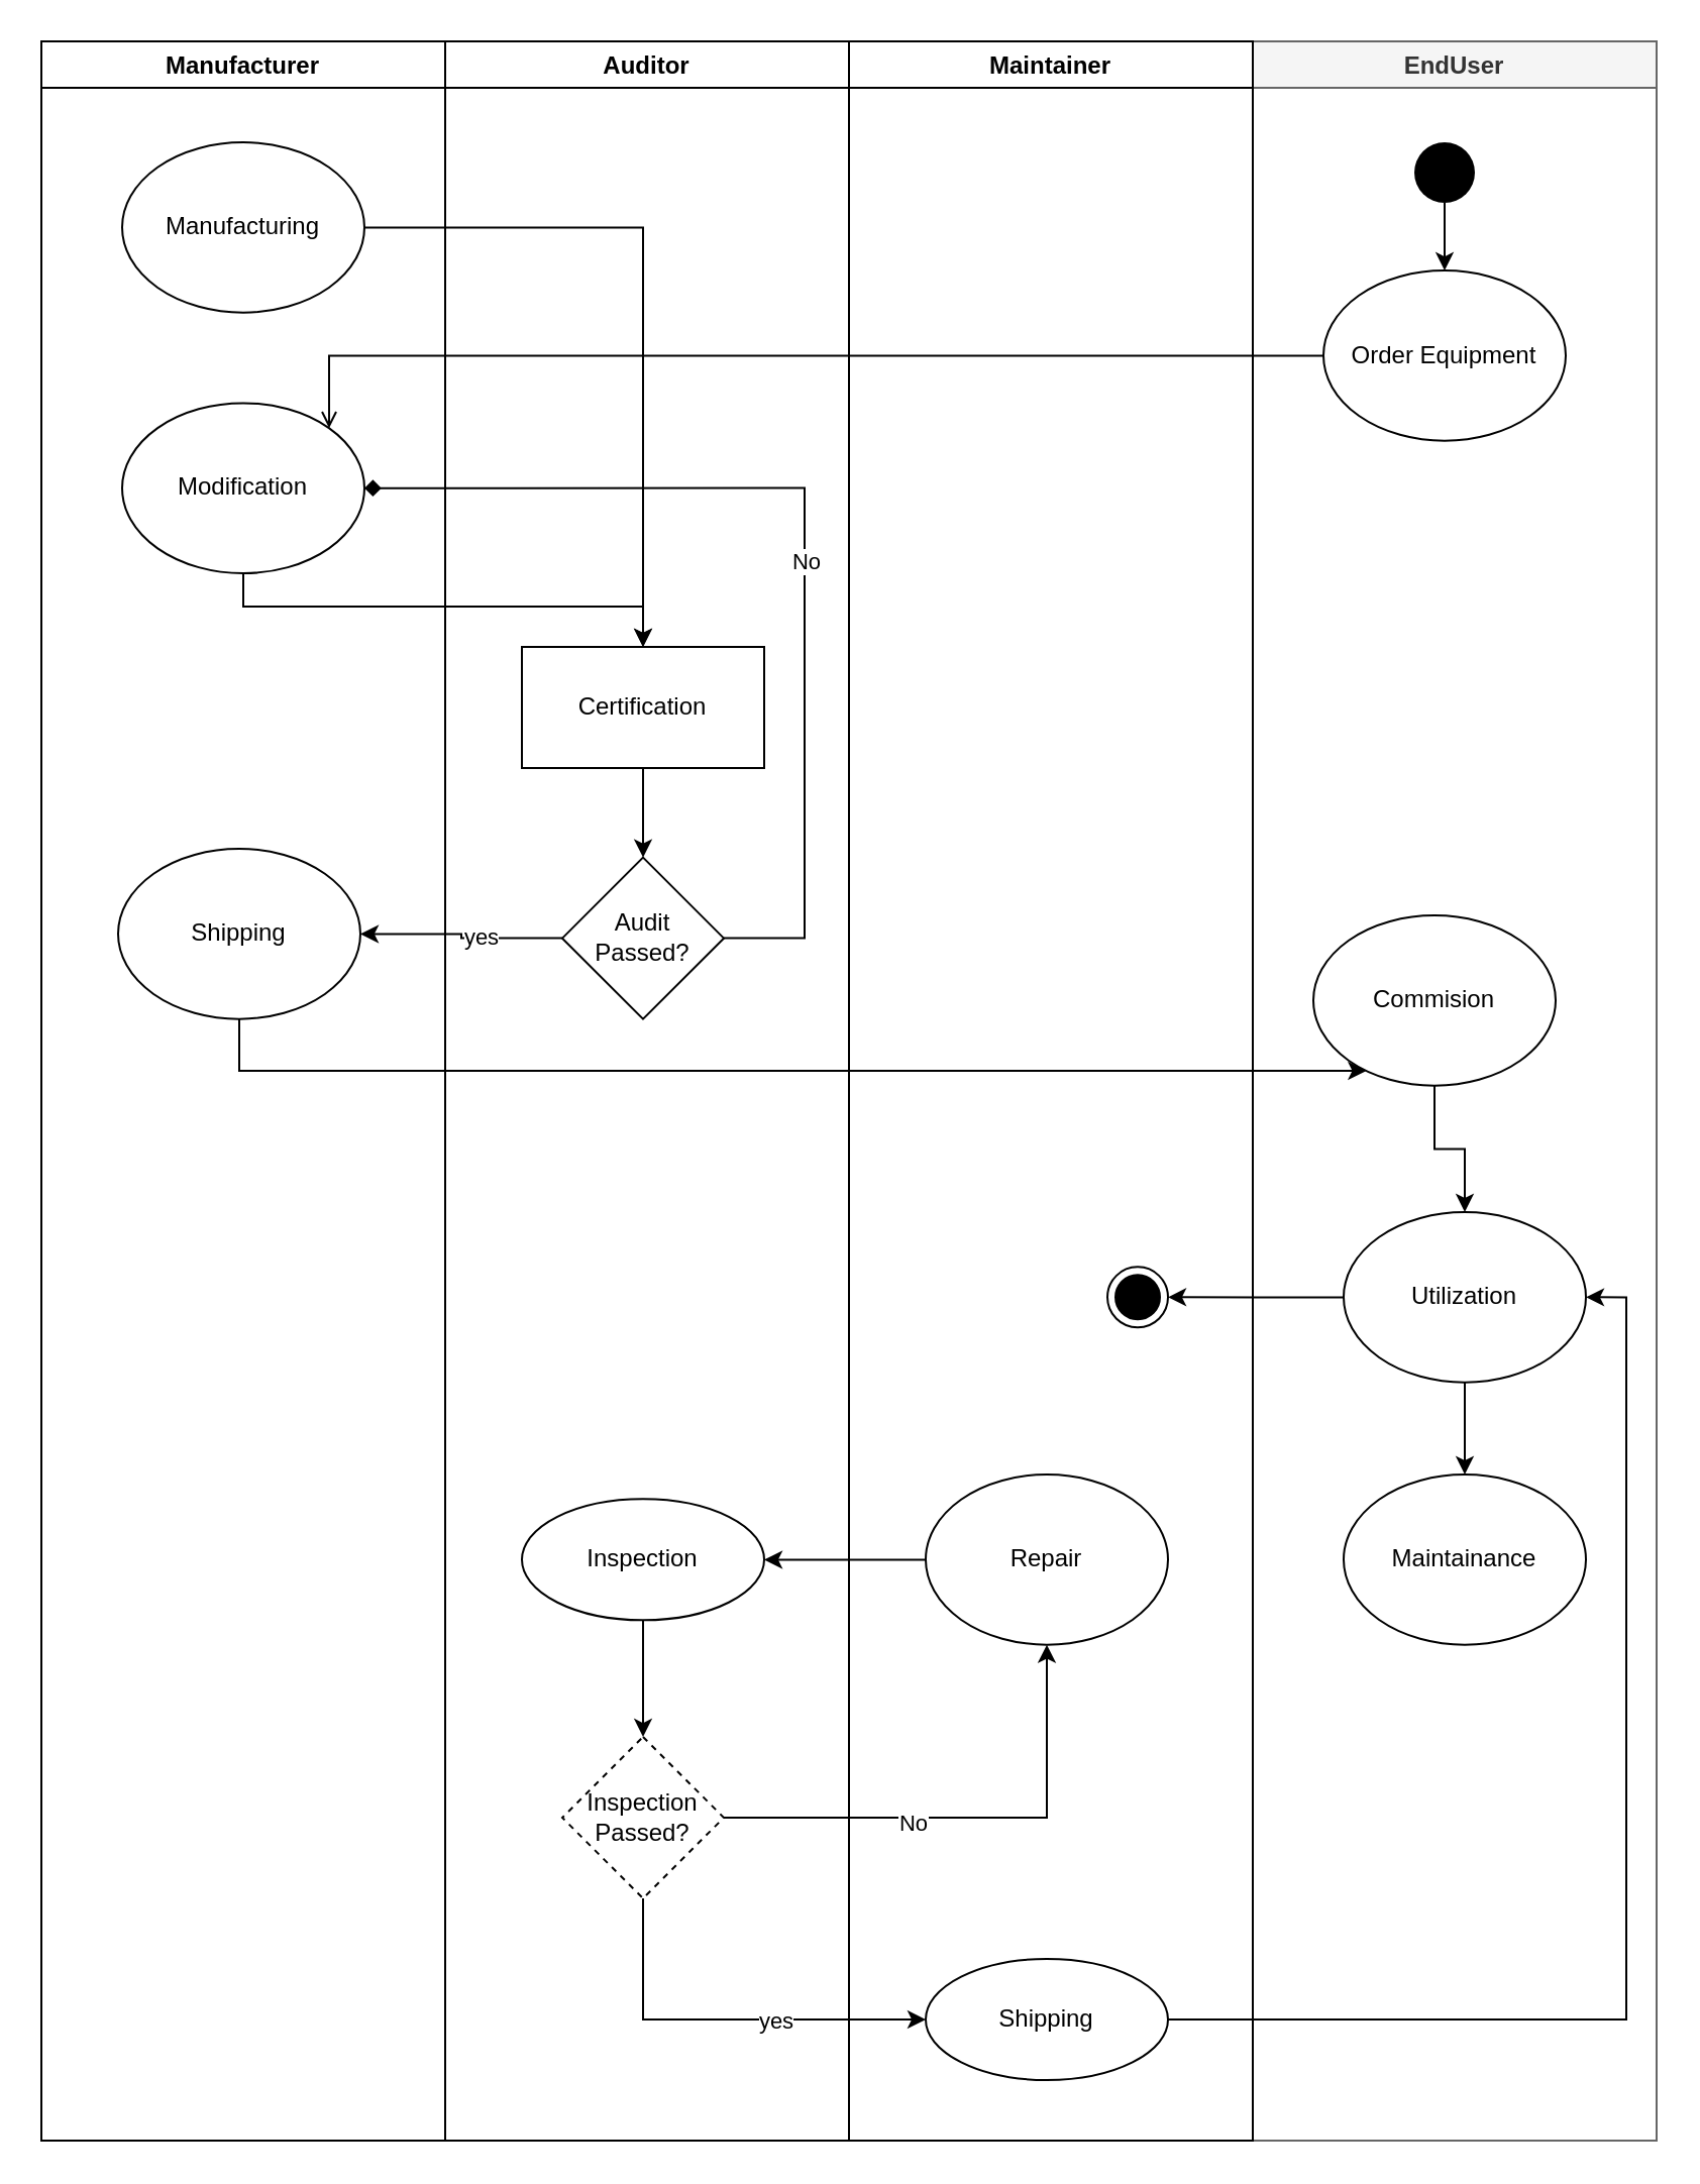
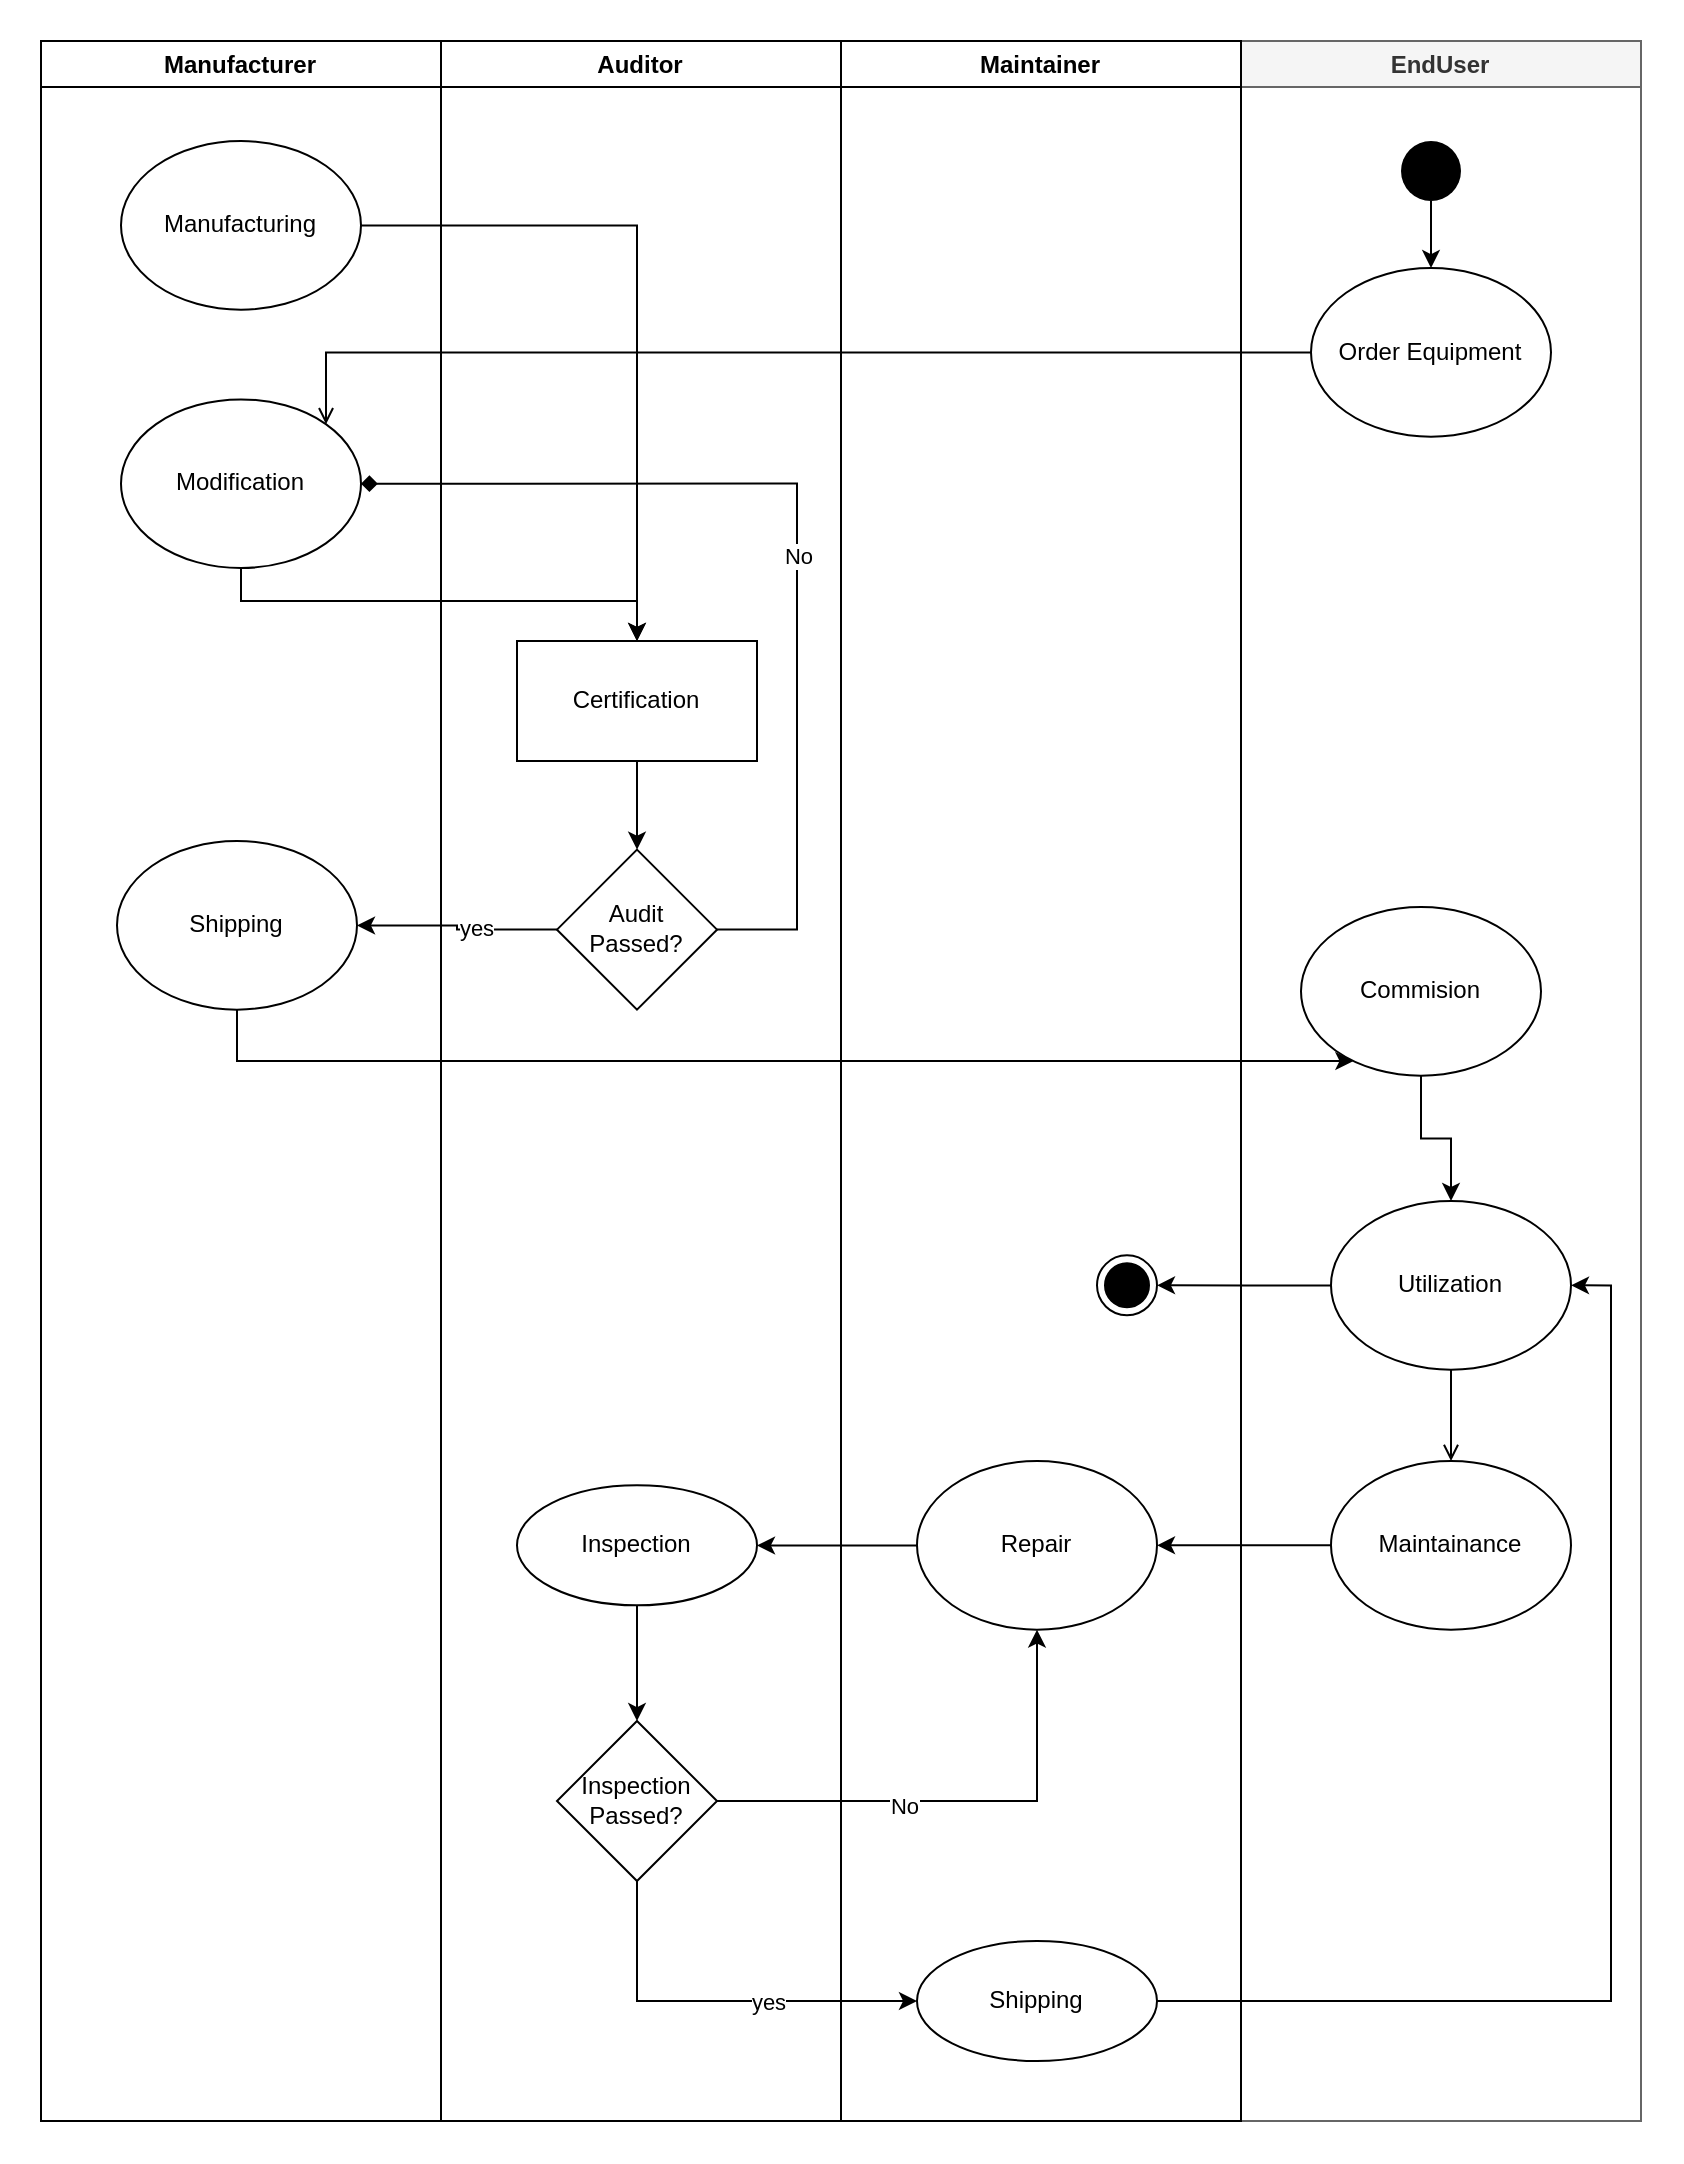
  <mxCell id="0" />
  <mxCell id="1" parent="0" />
  <mxCell id="2" value="Manufacturer" style="swimlane;startSize=23;" parent="1" vertex="1"><mxGeometry x="20" y="20" width="200" height="1040" as="geometry" /></mxCell>
  <mxCell id="3" value="Manufacturing" style="ellipse;whiteSpace=wrap;html=1;" parent="2" vertex="1"><mxGeometry x="40" y="49.998" width="120" height="84.324" as="geometry" /></mxCell>
  <mxCell id="4" value="" style="edgeStyle=orthogonalEdgeStyle;rounded=0;orthogonalLoop=1;jettySize=auto;html=1;" parent="2" source="3" target="7" edge="1"><mxGeometry relative="1" as="geometry" /></mxCell>
  <mxCell id="5" value="Modification" style="ellipse;whiteSpace=wrap;html=1;" parent="2" vertex="1"><mxGeometry x="40" y="179.185" width="120" height="84.324" as="geometry" /></mxCell>
  <mxCell id="6" value="Auditor" style="swimlane;" parent="1" vertex="1"><mxGeometry x="220" y="20" width="200" height="1040" as="geometry" /></mxCell>
  <mxCell id="7" value="Certification" style="whiteSpace=wrap;html=1;rounded=0;" parent="6" vertex="1"><mxGeometry x="38" y="300" width="120" height="60" as="geometry" /></mxCell>
  <mxCell id="8" value="EndUser" style="swimlane;fillColor=#f5f5f5;fontColor=#333333;strokeColor=#666666;" parent="1" vertex="1"><mxGeometry x="620" y="20" width="200" height="1040" as="geometry" /></mxCell>
- <mxCell id="9" value="Inspection&lt;br&gt;Passed?" style="rhombus;whiteSpace=wrap;html=1;dashed=1;" parent="8" vertex="1"><mxGeometry x="-342" y="840.004" width="80" height="80" as="geometry" /></mxCell>
+ <mxCell id="9" value="Inspection&lt;br&gt;Passed?" style="rhombus;whiteSpace=wrap;html=1;" parent="8" vertex="1"><mxGeometry x="-342" y="840.004" width="80" height="80" as="geometry" /></mxCell>
  <mxCell id="10" value="Shipping" style="ellipse;whiteSpace=wrap;html=1;" parent="8" vertex="1"><mxGeometry x="-162" y="950.004" width="120" height="60" as="geometry" /></mxCell>
  <mxCell id="11" value="Maintainance" style="ellipse;whiteSpace=wrap;html=1;" parent="8" vertex="1"><mxGeometry x="45" y="710.001" width="120" height="84.324" as="geometry" /></mxCell>
  <mxCell id="12" value="Repair" style="ellipse;whiteSpace=wrap;html=1;" parent="8" vertex="1"><mxGeometry x="-162" y="710.001" width="120" height="84.324" as="geometry" /></mxCell>
+ <mxCell id="13" value="" style="edgeStyle=orthogonalEdgeStyle;rounded=0;orthogonalLoop=1;jettySize=auto;html=1;" parent="8" source="11" target="12" edge="1"><mxGeometry relative="1" as="geometry" /></mxCell>
  <mxCell id="14" value="Inspection" style="ellipse;whiteSpace=wrap;html=1;" parent="8" vertex="1"><mxGeometry x="-362" y="722.164" width="120" height="60" as="geometry" /></mxCell>
  <mxCell id="15" value="" style="edgeStyle=orthogonalEdgeStyle;rounded=0;orthogonalLoop=1;jettySize=auto;html=1;" parent="8" source="12" target="14" edge="1"><mxGeometry relative="1" as="geometry" /></mxCell>
- <mxCell id="16" value="" style="edgeStyle=orthogonalEdgeStyle;rounded=0;orthogonalLoop=1;jettySize=auto;html=1;" parent="8" source="17" target="11" edge="1"><mxGeometry relative="1" as="geometry" /></mxCell>
+ <mxCell id="16" value="" style="edgeStyle=orthogonalEdgeStyle;rounded=0;orthogonalLoop=1;jettySize=auto;html=1;endArrow=open;" parent="8" source="17" target="11" edge="1"><mxGeometry relative="1" as="geometry" /></mxCell>
  <mxCell id="17" value="Utilization" style="ellipse;whiteSpace=wrap;html=1;" parent="8" vertex="1"><mxGeometry x="45" y="580.001" width="120" height="84.324" as="geometry" /></mxCell>
  <mxCell id="18" value="" style="edgeStyle=orthogonalEdgeStyle;rounded=0;orthogonalLoop=1;jettySize=auto;html=1;" parent="8" source="17" edge="1"><mxGeometry relative="1" as="geometry"><mxPoint x="-42" y="622.164" as="targetPoint" /></mxGeometry></mxCell>
  <mxCell id="19" value="Order Equipment" style="ellipse;whiteSpace=wrap;html=1;" parent="8" vertex="1"><mxGeometry x="35" y="113.518" width="120" height="84.324" as="geometry" /></mxCell>
  <mxCell id="20" value="Audit&lt;br&gt;Passed?" style="rhombus;whiteSpace=wrap;html=1;" parent="8" vertex="1"><mxGeometry x="-342" y="404.32" width="80" height="80" as="geometry" /></mxCell>
  <mxCell id="21" value="Shipping" style="ellipse;whiteSpace=wrap;html=1;" parent="8" vertex="1"><mxGeometry x="-562" y="399.997" width="120" height="84.324" as="geometry" /></mxCell>
  <mxCell id="22" value="" style="edgeStyle=orthogonalEdgeStyle;rounded=0;orthogonalLoop=1;jettySize=auto;html=1;" parent="8" source="20" target="21" edge="1"><mxGeometry relative="1" as="geometry" /></mxCell>
  <mxCell id="23" value="yes" style="edgeLabel;html=1;align=center;verticalAlign=middle;resizable=0;points=[];" parent="22" vertex="1" connectable="0"><mxGeometry x="-0.2" y="-1" relative="1" as="geometry"><mxPoint as="offset" /></mxGeometry></mxCell>
  <mxCell id="24" value="" style="edgeStyle=orthogonalEdgeStyle;rounded=0;orthogonalLoop=1;jettySize=auto;html=1;" parent="8" source="21" target="25" edge="1"><mxGeometry relative="1" as="geometry"><Array as="points"><mxPoint x="-502" y="510" /></Array></mxGeometry></mxCell>
  <mxCell id="25" value="Commision" style="ellipse;whiteSpace=wrap;html=1;" parent="8" vertex="1"><mxGeometry x="30" y="432.997" width="120" height="84.324" as="geometry" /></mxCell>
  <mxCell id="26" value="" style="ellipse;fillColor=#000000;strokeColor=none;" parent="8" vertex="1"><mxGeometry x="80" y="50" width="30" height="30" as="geometry" /></mxCell>
  <mxCell id="27" value="" style="edgeStyle=orthogonalEdgeStyle;rounded=0;orthogonalLoop=1;jettySize=auto;html=1;" parent="8" source="25" target="17" edge="1"><mxGeometry relative="1" as="geometry" /></mxCell>
  <mxCell id="28" style="edgeStyle=orthogonalEdgeStyle;rounded=0;orthogonalLoop=1;jettySize=auto;html=1;entryX=0.5;entryY=1;entryDx=0;entryDy=0;" parent="8" source="9" target="12" edge="1"><mxGeometry relative="1" as="geometry" /></mxCell>
  <mxCell id="29" value="No" style="edgeLabel;html=1;align=center;verticalAlign=middle;resizable=0;points=[];" parent="28" vertex="1" connectable="0"><mxGeometry x="-0.232" y="-2" relative="1" as="geometry"><mxPoint as="offset" /></mxGeometry></mxCell>
  <mxCell id="30" style="edgeStyle=orthogonalEdgeStyle;rounded=0;orthogonalLoop=1;jettySize=auto;html=1;entryX=1;entryY=0.5;entryDx=0;entryDy=0;" parent="8" source="10" target="17" edge="1"><mxGeometry relative="1" as="geometry" /></mxCell>
  <mxCell id="31" value="" style="edgeStyle=orthogonalEdgeStyle;rounded=0;orthogonalLoop=1;jettySize=auto;html=1;" parent="8" source="9" target="10" edge="1"><mxGeometry relative="1" as="geometry"><Array as="points"><mxPoint x="-302" y="980" /></Array></mxGeometry></mxCell>
  <mxCell id="32" value="yes" style="edgeLabel;html=1;align=center;verticalAlign=middle;resizable=0;points=[];" parent="31" vertex="1" connectable="0"><mxGeometry x="-0.175" y="-3" relative="1" as="geometry"><mxPoint x="43" y="-3" as="offset" /></mxGeometry></mxCell>
  <mxCell id="33" value="" style="edgeStyle=orthogonalEdgeStyle;rounded=0;orthogonalLoop=1;jettySize=auto;html=1;" parent="8" source="14" target="9" edge="1"><mxGeometry relative="1" as="geometry" /></mxCell>
  <mxCell id="34" value="" style="edgeStyle=orthogonalEdgeStyle;rounded=0;orthogonalLoop=1;jettySize=auto;html=1;" parent="8" source="26" target="19" edge="1"><mxGeometry relative="1" as="geometry" /></mxCell>
  <mxCell id="35" value="Maintainer" style="swimlane;" parent="1" vertex="1"><mxGeometry x="420" y="20" width="200" height="1040" as="geometry" /></mxCell>
  <mxCell id="36" value="" style="ellipse;html=1;shape=endState;fillColor=#000000;strokeColor=#000000;" parent="35" vertex="1"><mxGeometry x="128" y="607.16" width="30" height="30" as="geometry" /></mxCell>
  <mxCell id="37" style="edgeStyle=orthogonalEdgeStyle;rounded=0;orthogonalLoop=1;jettySize=auto;html=1;entryX=1;entryY=0.5;entryDx=0;entryDy=0;endArrow=diamond;" parent="1" source="20" target="5" edge="1"><mxGeometry relative="1" as="geometry"><mxPoint x="255" y="260" as="targetPoint" /><Array as="points"><mxPoint x="398" y="464" /><mxPoint x="398" y="241" /></Array></mxGeometry></mxCell>
  <mxCell id="38" value="No" style="edgeLabel;html=1;align=center;verticalAlign=middle;resizable=0;points=[];" parent="37" vertex="1" connectable="0"><mxGeometry x="-0.056" relative="1" as="geometry"><mxPoint as="offset" /></mxGeometry></mxCell>
  <mxCell id="39" value="" style="edgeStyle=orthogonalEdgeStyle;rounded=0;orthogonalLoop=1;jettySize=auto;html=1;" parent="1" source="5" target="7" edge="1"><mxGeometry relative="1" as="geometry"><Array as="points"><mxPoint x="120" y="300" /><mxPoint x="318" y="300" /></Array></mxGeometry></mxCell>
  <mxCell id="40" value="" style="edgeStyle=orthogonalEdgeStyle;rounded=0;orthogonalLoop=1;jettySize=auto;html=1;entryX=1;entryY=0;entryDx=0;entryDy=0;endArrow=open;" parent="1" source="19" target="5" edge="1"><mxGeometry relative="1" as="geometry"><mxPoint x="275" y="200" as="targetPoint" /><Array as="points"><mxPoint x="163" y="176" /></Array></mxGeometry></mxCell>
  <mxCell id="41" value="" style="edgeStyle=orthogonalEdgeStyle;rounded=0;orthogonalLoop=1;jettySize=auto;html=1;entryX=0.5;entryY=0;entryDx=0;entryDy=0;" parent="1" source="7" target="20" edge="1"><mxGeometry relative="1" as="geometry"><mxPoint x="318" y="469.45" as="targetPoint" /></mxGeometry></mxCell>
